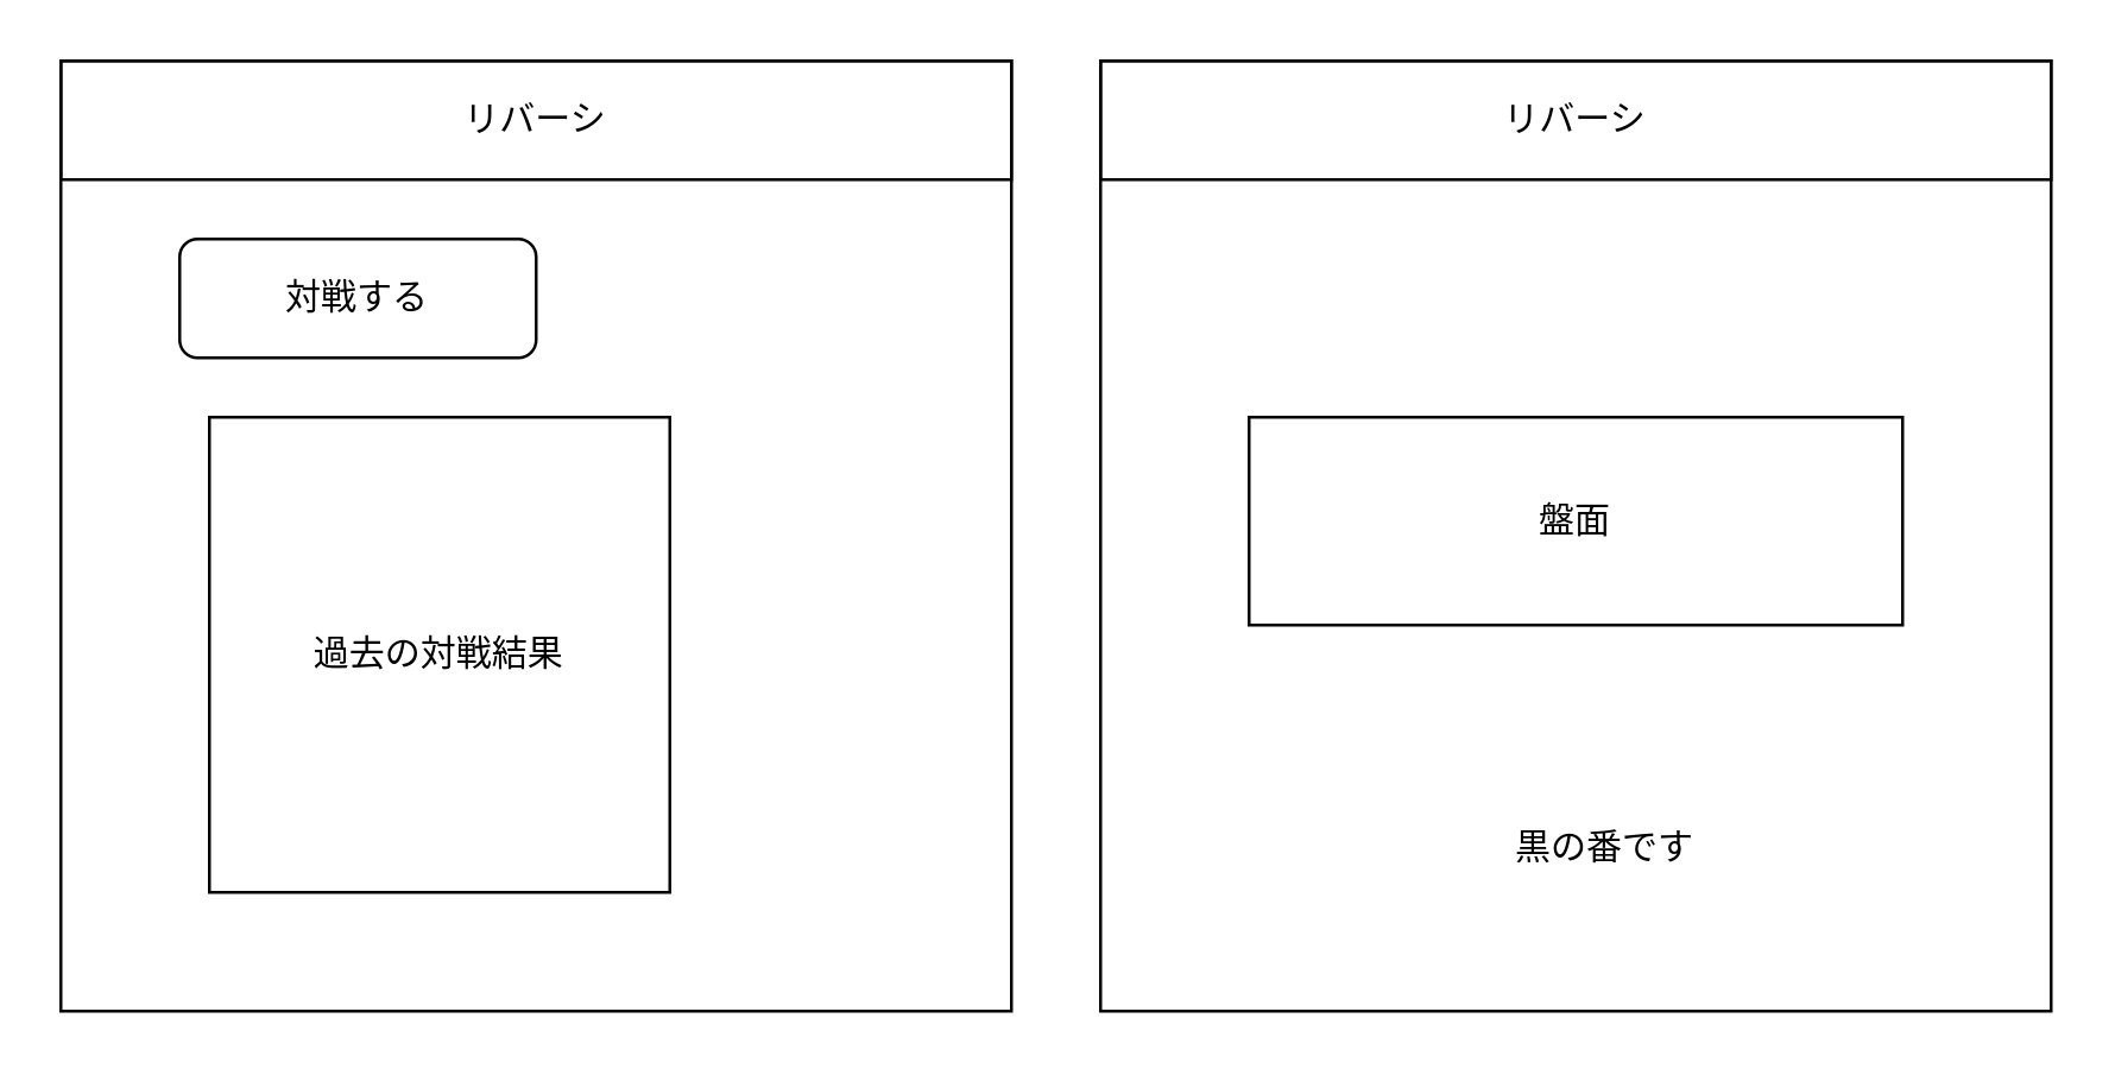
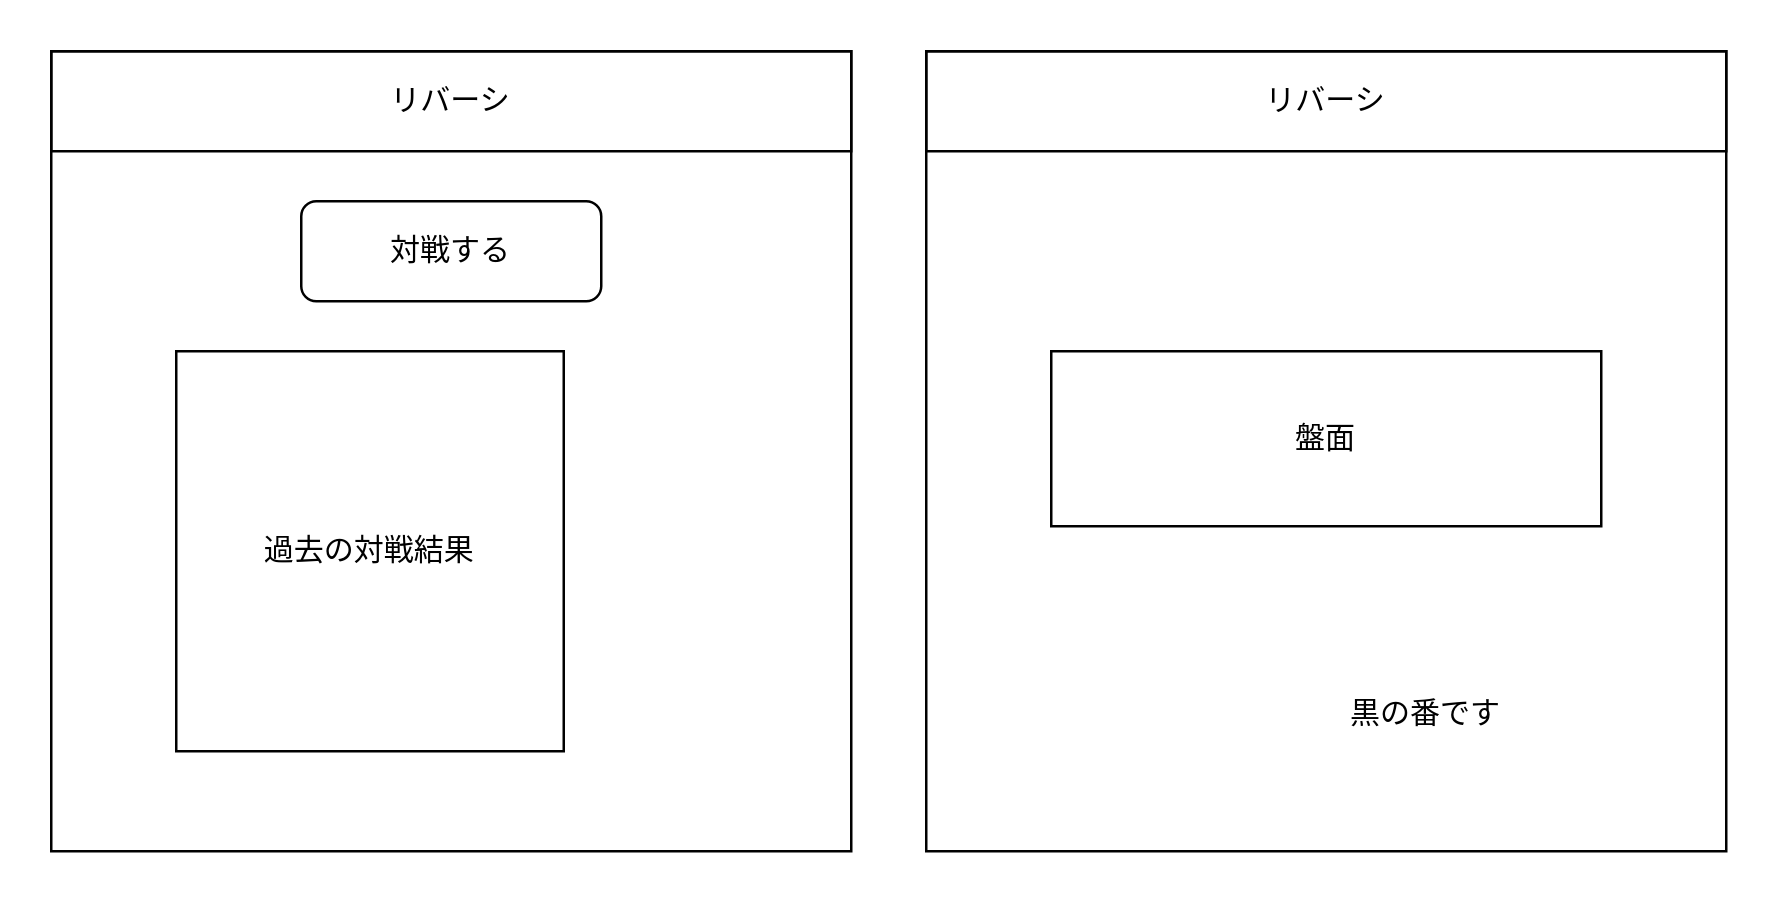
  <mxCell id="0" />
  <mxCell id="1" parent="0" />
  <mxCell id="2" value="" style="rounded=0;whiteSpace=wrap;html=1;fillColor=none;" vertex="1" parent="1"><mxGeometry x="20" y="20" width="320" height="320" as="geometry" /></mxCell>
  <mxCell id="3" value="リバーシ" style="rounded=0;whiteSpace=wrap;html=1;fillColor=none;" vertex="1" parent="1"><mxGeometry x="20" y="20" width="320" height="40" as="geometry" /></mxCell>
- <mxCell id="4" value="対戦する" style="rounded=1;whiteSpace=wrap;html=1;fillColor=none;" vertex="1" parent="1"><mxGeometry x="60" y="80" width="120" height="40" as="geometry" /></mxCell>
+ <mxCell id="4" value="対戦する" style="rounded=1;whiteSpace=wrap;html=1;fillColor=none;" vertex="1" parent="1"><mxGeometry x="120" y="80" width="120" height="40" as="geometry" /></mxCell>
  <mxCell id="5" value="過去の対戦結果" style="rounded=0;whiteSpace=wrap;html=1;fillColor=none;" vertex="1" parent="1"><mxGeometry x="70" y="140" width="155" height="160" as="geometry" /></mxCell>
  <mxCell id="6" value="" style="rounded=0;whiteSpace=wrap;html=1;fillColor=none;" vertex="1" parent="1"><mxGeometry x="370" y="20" width="320" height="320" as="geometry" /></mxCell>
  <mxCell id="7" value="リバーシ" style="rounded=0;whiteSpace=wrap;html=1;fillColor=none;" vertex="1" parent="1"><mxGeometry x="370" y="20" width="320" height="40" as="geometry" /></mxCell>
  <mxCell id="8" value="盤面" style="rounded=0;whiteSpace=wrap;html=1;fillColor=none;" vertex="1" parent="1"><mxGeometry x="420" y="140" width="220" height="70" as="geometry" /></mxCell>
- <mxCell id="9" value="黒の番です" style="text;html=1;strokeColor=none;fillColor=none;align=center;verticalAlign=middle;whiteSpace=wrap;rounded=0;" vertex="1" parent="1"><mxGeometry x="480" y="270" width="120" height="30" as="geometry" /></mxCell>
+ <mxCell id="9" value="黒の番です" style="text;html=1;strokeColor=none;fillColor=none;align=center;verticalAlign=middle;whiteSpace=wrap;rounded=0;" vertex="1" parent="1"><mxGeometry x="510" y="270" width="120" height="30" as="geometry" /></mxCell>
